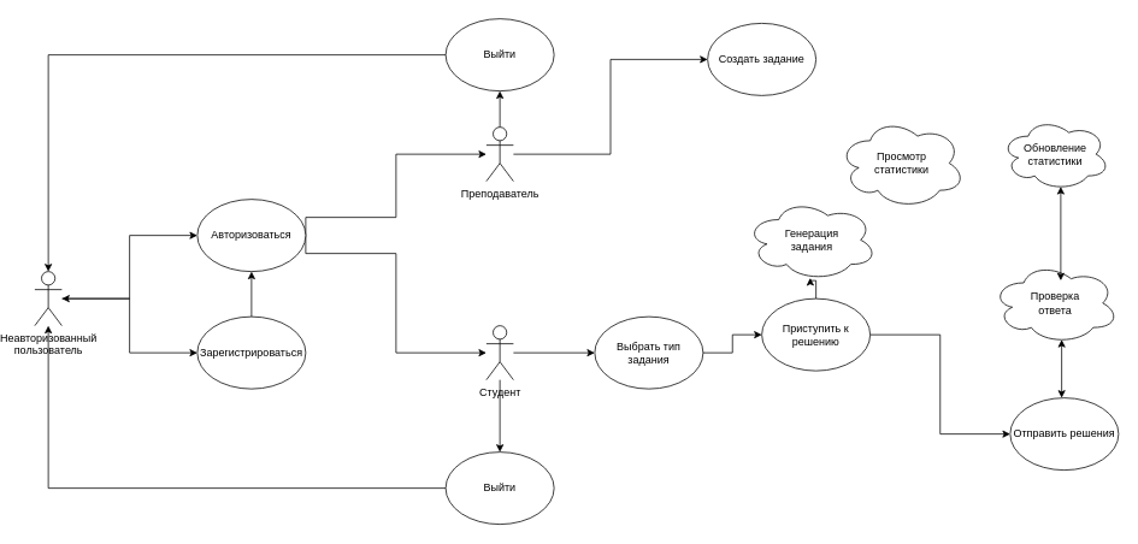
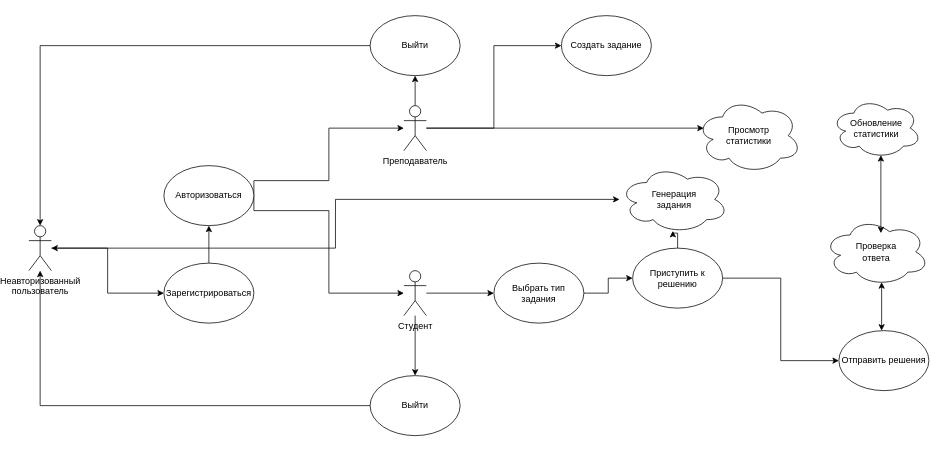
  <mxCell id="0" />
  <mxCell id="1" parent="0" />
  <mxCell id="2" style="edgeStyle=orthogonalEdgeStyle;rounded=0;orthogonalLoop=1;jettySize=auto;html=1;entryX=0;entryY=0.5;entryDx=0;entryDy=0;" parent="1" source="4" target="9" edge="1"><mxGeometry relative="1" as="geometry" /></mxCell>
- <mxCell id="3" style="edgeStyle=orthogonalEdgeStyle;rounded=0;orthogonalLoop=1;jettySize=auto;html=1;startArrow=classic;startFill=1;" parent="1" source="4" target="7" edge="1"><mxGeometry relative="1" as="geometry" /></mxCell>
+ <mxCell id="3" style="edgeStyle=orthogonalEdgeStyle;rounded=0;orthogonalLoop=1;jettySize=auto;html=1;startArrow=classic;startFill=1;" parent="1" source="4" target="22" edge="1"><mxGeometry relative="1" as="geometry" /></mxCell>
  <mxCell id="4" value="Неавторизованный &lt;br&gt;пользователь" style="shape=umlActor;verticalLabelPosition=bottom;verticalAlign=top;html=1;outlineConnect=0;" parent="1" vertex="1"><mxGeometry x="20" y="300" width="30" height="60" as="geometry" /></mxCell>
  <mxCell id="5" style="edgeStyle=orthogonalEdgeStyle;rounded=0;orthogonalLoop=1;jettySize=auto;html=1;" parent="1" target="13" edge="1"><mxGeometry relative="1" as="geometry"><mxPoint x="320" y="260" as="sourcePoint" /><Array as="points"><mxPoint x="320" y="240" /><mxPoint x="420" y="240" /><mxPoint x="420" y="170" /></Array></mxGeometry></mxCell>
  <mxCell id="6" style="edgeStyle=orthogonalEdgeStyle;rounded=0;orthogonalLoop=1;jettySize=auto;html=1;exitX=1;exitY=0.5;exitDx=0;exitDy=0;" parent="1" source="7" target="16" edge="1"><mxGeometry relative="1" as="geometry"><Array as="points"><mxPoint x="320" y="280" /><mxPoint x="420" y="280" /><mxPoint x="420" y="390" /></Array></mxGeometry></mxCell>
  <mxCell id="7" value="Авторизоваться" style="ellipse;whiteSpace=wrap;html=1;" parent="1" vertex="1"><mxGeometry x="200" y="220" width="120" height="80" as="geometry" /></mxCell>
  <mxCell id="8" style="edgeStyle=orthogonalEdgeStyle;rounded=0;orthogonalLoop=1;jettySize=auto;html=1;" parent="1" source="9" target="7" edge="1"><mxGeometry relative="1" as="geometry" /></mxCell>
  <mxCell id="9" value="Зарегистрироваться" style="ellipse;whiteSpace=wrap;html=1;" parent="1" vertex="1"><mxGeometry x="200" y="350" width="120" height="80" as="geometry" /></mxCell>
+ <mxCell id="10" style="edgeStyle=orthogonalEdgeStyle;rounded=0;orthogonalLoop=1;jettySize=auto;html=1;entryX=0.07;entryY=0.4;entryDx=0;entryDy=0;entryPerimeter=0;" parent="1" source="13" target="26" edge="1"><mxGeometry relative="1" as="geometry"><mxPoint x="590" y="210" as="targetPoint" /><Array as="points"><mxPoint x="820" y="170" /><mxPoint x="820" y="170" /></Array></mxGeometry></mxCell>
  <mxCell id="11" style="edgeStyle=orthogonalEdgeStyle;rounded=0;orthogonalLoop=1;jettySize=auto;html=1;entryX=0.5;entryY=1;entryDx=0;entryDy=0;" edge="1" parent="1" source="13" target="32"><mxGeometry relative="1" as="geometry" /></mxCell>
  <mxCell id="12" style="edgeStyle=orthogonalEdgeStyle;rounded=0;orthogonalLoop=1;jettySize=auto;html=1;entryX=0;entryY=0.5;entryDx=0;entryDy=0;" edge="1" parent="1" source="13" target="33"><mxGeometry relative="1" as="geometry" /></mxCell>
  <mxCell id="13" value="Преподаватель" style="shape=umlActor;verticalLabelPosition=bottom;verticalAlign=top;html=1;outlineConnect=0;" parent="1" vertex="1"><mxGeometry x="520" y="140" width="30" height="60" as="geometry" /></mxCell>
  <mxCell id="14" style="edgeStyle=orthogonalEdgeStyle;rounded=0;orthogonalLoop=1;jettySize=auto;html=1;" parent="1" source="16" target="18" edge="1"><mxGeometry relative="1" as="geometry" /></mxCell>
  <mxCell id="15" style="edgeStyle=orthogonalEdgeStyle;rounded=0;orthogonalLoop=1;jettySize=auto;html=1;" edge="1" parent="1" source="16" target="30"><mxGeometry relative="1" as="geometry" /></mxCell>
  <mxCell id="16" value="Студент" style="shape=umlActor;verticalLabelPosition=bottom;verticalAlign=top;html=1;outlineConnect=0;" parent="1" vertex="1"><mxGeometry x="520" y="360" width="30" height="60" as="geometry" /></mxCell>
  <mxCell id="17" value="" style="edgeStyle=orthogonalEdgeStyle;rounded=0;orthogonalLoop=1;jettySize=auto;html=1;" parent="1" source="18" target="21" edge="1"><mxGeometry relative="1" as="geometry" /></mxCell>
  <mxCell id="18" value="Выбрать тип задания" style="ellipse;whiteSpace=wrap;html=1;" parent="1" vertex="1"><mxGeometry x="640" y="350" width="120" height="80" as="geometry" /></mxCell>
  <mxCell id="19" style="edgeStyle=orthogonalEdgeStyle;rounded=0;orthogonalLoop=1;jettySize=auto;html=1;entryX=0;entryY=0.5;entryDx=0;entryDy=0;" parent="1" source="21" target="23" edge="1"><mxGeometry relative="1" as="geometry" /></mxCell>
  <mxCell id="20" style="edgeStyle=orthogonalEdgeStyle;rounded=0;orthogonalLoop=1;jettySize=auto;html=1;entryX=0.49;entryY=0.968;entryDx=0;entryDy=0;entryPerimeter=0;" edge="1" parent="1" source="21" target="22"><mxGeometry relative="1" as="geometry" /></mxCell>
  <mxCell id="21" value="Приступить к решению" style="ellipse;whiteSpace=wrap;html=1;" parent="1" vertex="1"><mxGeometry x="825" y="330" width="120" height="80" as="geometry" /></mxCell>
  <mxCell id="22" value="Генерация &lt;br&gt;задания" style="ellipse;shape=cloud;whiteSpace=wrap;html=1;" parent="1" vertex="1"><mxGeometry x="807.5" y="220" width="145" height="90" as="geometry" /></mxCell>
  <mxCell id="23" value="Отправить решения" style="ellipse;whiteSpace=wrap;html=1;" parent="1" vertex="1"><mxGeometry x="1100" y="440" width="120" height="80" as="geometry" /></mxCell>
  <mxCell id="24" value="Проверка &lt;br&gt;ответа" style="ellipse;shape=cloud;whiteSpace=wrap;html=1;" parent="1" vertex="1"><mxGeometry x="1080" y="290" width="140" height="90" as="geometry" /></mxCell>
  <mxCell id="25" value="" style="endArrow=classic;startArrow=classic;html=1;rounded=0;entryX=0.55;entryY=0.95;entryDx=0;entryDy=0;entryPerimeter=0;" parent="1" target="24" edge="1"><mxGeometry width="50" height="50" relative="1" as="geometry"><mxPoint x="1157" y="440" as="sourcePoint" /><mxPoint x="1150" y="370" as="targetPoint" /><Array as="points" /></mxGeometry></mxCell>
  <mxCell id="26" value="Просмотр &lt;br&gt;статистики" style="ellipse;shape=cloud;whiteSpace=wrap;html=1;" parent="1" vertex="1"><mxGeometry x="910" y="130" width="140" height="100" as="geometry" /></mxCell>
  <mxCell id="27" value="Обновление статистики" style="ellipse;shape=cloud;whiteSpace=wrap;html=1;" parent="1" vertex="1"><mxGeometry x="1090" y="130" width="120" height="80" as="geometry" /></mxCell>
  <mxCell id="28" value="" style="endArrow=classic;startArrow=classic;html=1;rounded=0;entryX=0.55;entryY=0.95;entryDx=0;entryDy=0;entryPerimeter=0;" parent="1" target="27" edge="1"><mxGeometry width="50" height="50" relative="1" as="geometry"><mxPoint x="1156" y="310" as="sourcePoint" /><mxPoint x="1220" y="250" as="targetPoint" /></mxGeometry></mxCell>
  <mxCell id="29" style="edgeStyle=orthogonalEdgeStyle;rounded=0;orthogonalLoop=1;jettySize=auto;html=1;" edge="1" parent="1" source="30" target="4"><mxGeometry relative="1" as="geometry" /></mxCell>
  <mxCell id="30" value="Выйти" style="ellipse;whiteSpace=wrap;html=1;" vertex="1" parent="1"><mxGeometry x="475" y="500" width="120" height="80" as="geometry" /></mxCell>
  <mxCell id="31" style="edgeStyle=orthogonalEdgeStyle;rounded=0;orthogonalLoop=1;jettySize=auto;html=1;exitX=0;exitY=0.5;exitDx=0;exitDy=0;entryX=0.5;entryY=0;entryDx=0;entryDy=0;entryPerimeter=0;" edge="1" parent="1" source="32" target="4"><mxGeometry relative="1" as="geometry" /></mxCell>
  <mxCell id="32" value="Выйти" style="ellipse;whiteSpace=wrap;html=1;" vertex="1" parent="1"><mxGeometry x="475" y="20" width="120" height="80" as="geometry" /></mxCell>
- <mxCell id="33" value="Создать задание" style="ellipse;whiteSpace=wrap;html=1;" vertex="1" parent="1"><mxGeometry x="765" y="25" width="120" height="80" as="geometry" /></mxCell>
+ <mxCell id="33" value="Создать задание" style="ellipse;whiteSpace=wrap;html=1;" vertex="1" parent="1"><mxGeometry x="730" y="20" width="120" height="80" as="geometry" /></mxCell>
